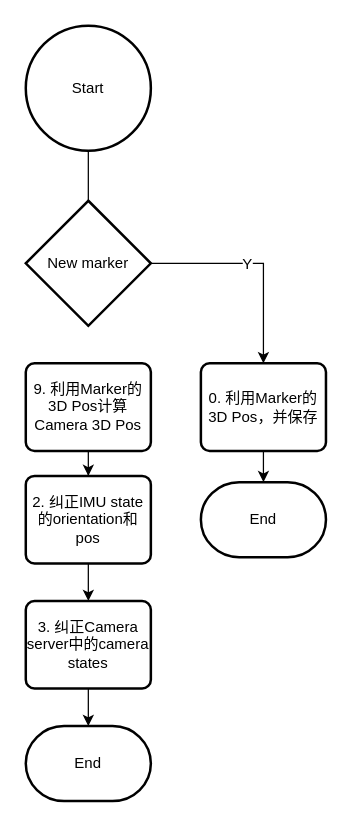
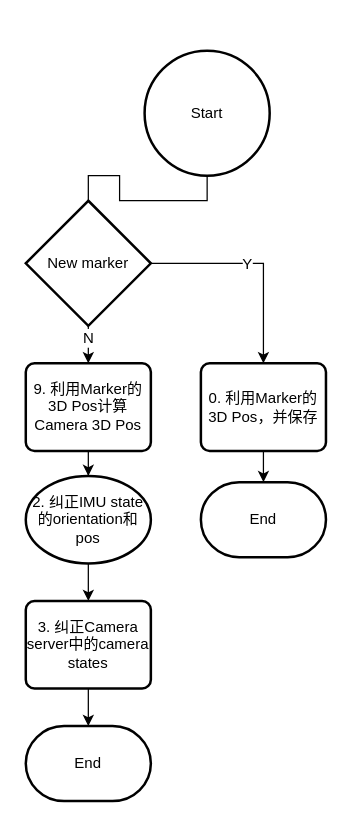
  <mxCell id="0" />
  <mxCell id="1" parent="0" />
  <mxCell id="2" value="" style="edgeStyle=orthogonalEdgeStyle;rounded=0;orthogonalLoop=1;jettySize=auto;html=1;" edge="1" parent="1" source="3" target="5"><mxGeometry relative="1" as="geometry" /></mxCell>
  <mxCell id="3" value="9. 利用Marker的3D Pos计算Camera 3D Pos" style="rounded=1;whiteSpace=wrap;html=1;absoluteArcSize=1;arcSize=14;strokeWidth=2;" vertex="1" parent="1"><mxGeometry x="20" y="290" width="100" height="70" as="geometry" /></mxCell>
  <mxCell id="4" value="" style="edgeStyle=orthogonalEdgeStyle;rounded=0;orthogonalLoop=1;jettySize=auto;html=1;" edge="1" parent="1" source="5" target="7"><mxGeometry relative="1" as="geometry" /></mxCell>
- <mxCell id="5" value="2. 纠正IMU state的orientation和pos" style="rounded=1;whiteSpace=wrap;html=1;absoluteArcSize=1;arcSize=14;strokeWidth=2;" vertex="1" parent="1"><mxGeometry x="20" y="380" width="100" height="70" as="geometry" /></mxCell>
+ <mxCell id="5" value="2. 纠正IMU state的orientation和pos" style="ellipse;whiteSpace=wrap;html=1;absoluteArcSize=1;arcSize=14;strokeWidth=2;" vertex="1" parent="1"><mxGeometry x="20" y="380" width="100" height="70" as="geometry" /></mxCell>
  <mxCell id="6" value="" style="edgeStyle=orthogonalEdgeStyle;rounded=0;orthogonalLoop=1;jettySize=auto;html=1;" edge="1" parent="1" source="7" target="15"><mxGeometry relative="1" as="geometry" /></mxCell>
  <mxCell id="7" value="3. 纠正Camera server中的camera states" style="rounded=1;whiteSpace=wrap;html=1;absoluteArcSize=1;arcSize=14;strokeWidth=2;" vertex="1" parent="1"><mxGeometry x="20" y="480" width="100" height="70" as="geometry" /></mxCell>
+ <mxCell id="8" value="" style="edgeStyle=orthogonalEdgeStyle;rounded=0;orthogonalLoop=1;jettySize=auto;html=1;" edge="1" parent="1" source="12" target="3"><mxGeometry relative="1" as="geometry" /></mxCell>
+ <mxCell id="9" value="N" style="text;html=1;resizable=0;points=[];align=center;verticalAlign=middle;labelBackgroundColor=#ffffff;" vertex="1" connectable="0" parent="8"><mxGeometry x="0.2" y="1" relative="1" as="geometry"><mxPoint x="-2" y="-1" as="offset" /></mxGeometry></mxCell>
  <mxCell id="10" value="" style="edgeStyle=orthogonalEdgeStyle;rounded=0;orthogonalLoop=1;jettySize=auto;html=1;entryX=0.5;entryY=0;entryDx=0;entryDy=0;" edge="1" parent="1" source="12" target="14"><mxGeometry relative="1" as="geometry"><mxPoint x="200" y="210" as="targetPoint" /></mxGeometry></mxCell>
  <mxCell id="11" value="Y" style="text;html=1;resizable=0;points=[];align=center;verticalAlign=middle;labelBackgroundColor=#ffffff;" vertex="1" connectable="0" parent="10"><mxGeometry x="-0.106" relative="1" as="geometry"><mxPoint as="offset" /></mxGeometry></mxCell>
  <mxCell id="12" value="New marker" style="strokeWidth=2;html=1;shape=mxgraph.flowchart.decision;whiteSpace=wrap;" vertex="1" parent="1"><mxGeometry x="20" y="160" width="100" height="100" as="geometry" /></mxCell>
  <mxCell id="13" value="" style="edgeStyle=orthogonalEdgeStyle;rounded=0;orthogonalLoop=1;jettySize=auto;html=1;" edge="1" parent="1" source="14" target="16"><mxGeometry relative="1" as="geometry" /></mxCell>
  <mxCell id="14" value="0. 利用Marker的3D Pos，并保存" style="rounded=1;whiteSpace=wrap;html=1;absoluteArcSize=1;arcSize=14;strokeWidth=2;" vertex="1" parent="1"><mxGeometry x="160" y="290" width="100" height="70" as="geometry" /></mxCell>
  <mxCell id="15" value="End" style="strokeWidth=2;html=1;shape=mxgraph.flowchart.terminator;whiteSpace=wrap;" vertex="1" parent="1"><mxGeometry x="20" y="580" width="100" height="60" as="geometry" /></mxCell>
  <mxCell id="16" value="End" style="strokeWidth=2;html=1;shape=mxgraph.flowchart.terminator;whiteSpace=wrap;" vertex="1" parent="1"><mxGeometry x="160" y="385" width="100" height="60" as="geometry" /></mxCell>
  <mxCell id="17" value="" style="edgeStyle=orthogonalEdgeStyle;rounded=0;orthogonalLoop=1;jettySize=auto;html=1;endArrow=none;" edge="1" parent="1" source="18" target="12"><mxGeometry relative="1" as="geometry" /></mxCell>
- <mxCell id="18" value="Start" style="strokeWidth=2;html=1;shape=mxgraph.flowchart.start_2;whiteSpace=wrap;" vertex="1" parent="1"><mxGeometry x="20" y="20" width="100" height="100" as="geometry" /></mxCell>
+ <mxCell id="18" value="Start" style="strokeWidth=2;html=1;shape=mxgraph.flowchart.start_2;whiteSpace=wrap;" vertex="1" parent="1"><mxGeometry x="115" y="40" width="100" height="100" as="geometry" /></mxCell>
